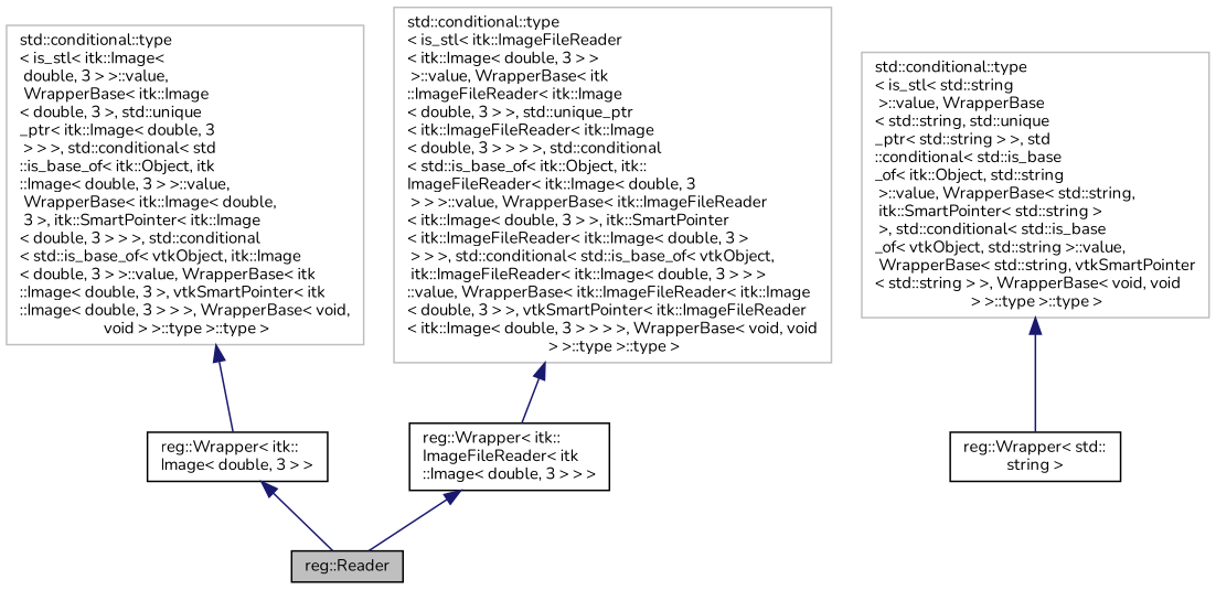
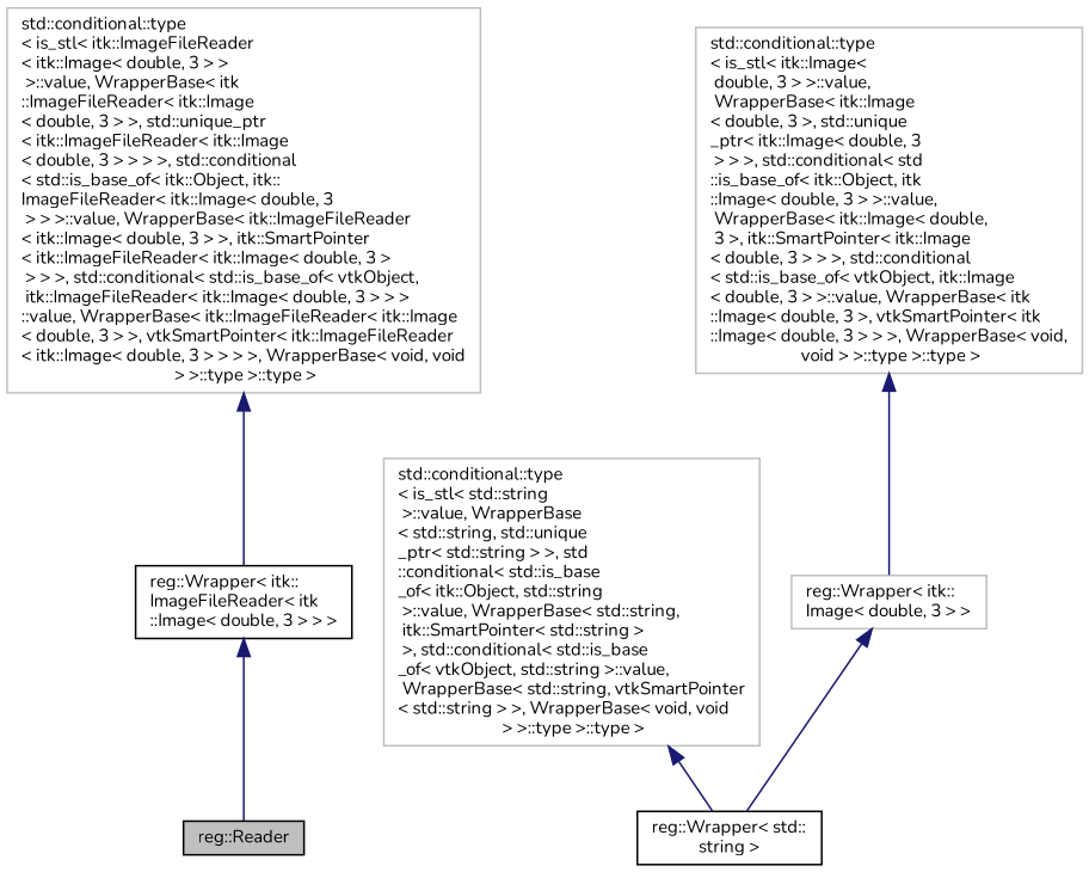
  digraph {
    fontname=Nunito
    rankdir=TB
    node [color=black fillcolor=white fontname=Nunito fontsize=10 shape=record style=filled]
    edge [color=midnightblue dir=back fontname=Nunito fontsize=10 labelfontname=Helvetica labelfontsize=10 style=solid]
    n1 [fillcolor=grey75 fontcolor=black height=0.2 label="reg::Reader" width=0.4]
-   n2 [height=0.2 label="reg::Wrapper\< itk::\lImage\< double, 3 \> \>" width=0.4]
+   n2 [color=grey75 height=0.2 label="reg::Wrapper\< itk::\lImage\< double, 3 \> \>" width=0.4]
    n3 [color=grey75 height=0.2 label="std::conditional::type\l\< is_stl\< itk::Image\<\l double, 3 \> \>::value,\l WrapperBase\< itk::Image\l\< double, 3 \>, std::unique\l_ptr\< itk::Image\< double, 3\l \> \> \>, std::conditional\< std\l::is_base_of\< itk::Object, itk\l::Image\< double, 3 \> \>::value,\l WrapperBase\< itk::Image\< double,\l 3 \>, itk::SmartPointer\< itk::Image\l\< double, 3 \> \> \>, std::conditional\l\< std::is_base_of\< vtkObject, itk::Image\l\< double, 3 \> \>::value, WrapperBase\< itk\l::Image\< double, 3 \>, vtkSmartPointer\< itk\l::Image\< double, 3 \> \> \>, WrapperBase\< void,\l void \> \>::type \>::type \>" width=0.4]
    n4 [height=0.2 label="reg::Wrapper\< itk::\lImageFileReader\< itk\l::Image\< double, 3 \> \> \>" width=0.4]
    n5 [color=grey75 height=0.2 label="std::conditional::type\l\< is_stl\< itk::ImageFileReader\l\< itk::Image\< double, 3 \> \>\l \>::value, WrapperBase\< itk\l::ImageFileReader\< itk::Image\l\< double, 3 \> \>, std::unique_ptr\l\< itk::ImageFileReader\< itk::Image\l\< double, 3 \> \> \> \>, std::conditional\l\< std::is_base_of\< itk::Object, itk::\lImageFileReader\< itk::Image\< double, 3\l \> \> \>::value, WrapperBase\< itk::ImageFileReader\l\< itk::Image\< double, 3 \> \>, itk::SmartPointer\l\< itk::ImageFileReader\< itk::Image\< double, 3 \>\l \> \> \>, std::conditional\< std::is_base_of\< vtkObject,\l itk::ImageFileReader\< itk::Image\< double, 3 \> \> \>\l::value, WrapperBase\< itk::ImageFileReader\< itk::Image\l\< double, 3 \> \>, vtkSmartPointer\< itk::ImageFileReader\l\< itk::Image\< double, 3 \> \> \> \>, WrapperBase\< void, void\l \> \>::type \>::type \>" width=0.4]
    n6 [height=0.2 label="reg::Wrapper\< std::\lstring \>" width=0.4]
    n7 [color=grey75 height=0.2 label="std::conditional::type\l\< is_stl\< std::string\l \>::value, WrapperBase\l\< std::string, std::unique\l_ptr\< std::string \> \>, std\l::conditional\< std::is_base\l_of\< itk::Object, std::string\l \>::value, WrapperBase\< std::string,\l itk::SmartPointer\< std::string \>\l \>, std::conditional\< std::is_base\l_of\< vtkObject, std::string \>::value,\l WrapperBase\< std::string, vtkSmartPointer\l\< std::string \> \>, WrapperBase\< void, void\l \> \>::type \>::type \>" width=0.4]
-   n2 -> n1
+   n2 -> n6
    n3 -> n2
    n4 -> n1
    n5 -> n4
    n7 -> n6
  }
